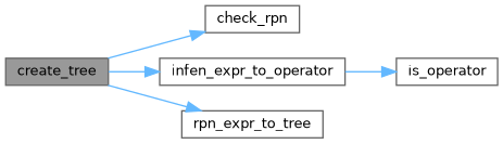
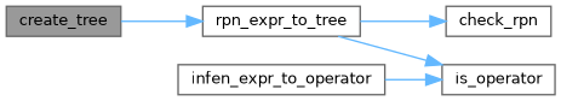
  digraph {
    rankdir=LR
    node [color=grey40 fillcolor=white fontname=Helvetica fontsize=10 shape=box style=filled]
    edge [color=steelblue1 fontname=Helvetica fontsize=10 labelfontname=Helvetica labelfontsize=10 style=solid]
    n1 [color=gray40 fillcolor=grey60 fontcolor=black height=0.2 label=create_tree width=0.4]
    n2 [height=0.2 label=check_rpn width=0.4]
    n3 [height=0.2 label=infen_expr_to_operator width=0.4]
    n4 [height=0.2 label=rpn_expr_to_tree width=0.4]
    n5 [height=0.2 label=is_operator width=0.4]
-   n1 -> n2
-   n1 -> n3
+   n4 -> n2
    n1 -> n4
    n3 -> n5
+   n4 -> n5
  }
